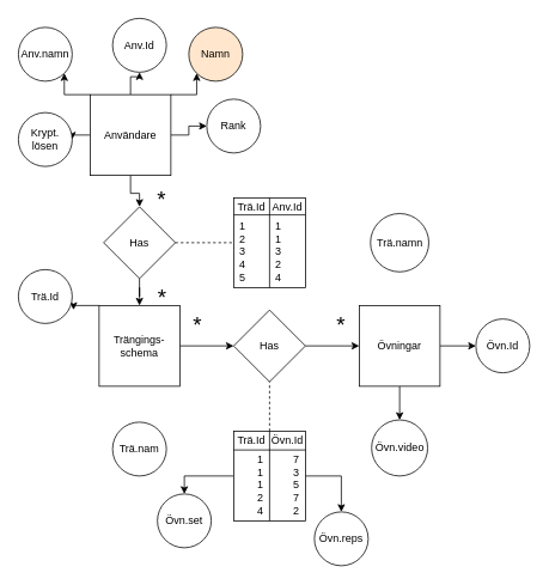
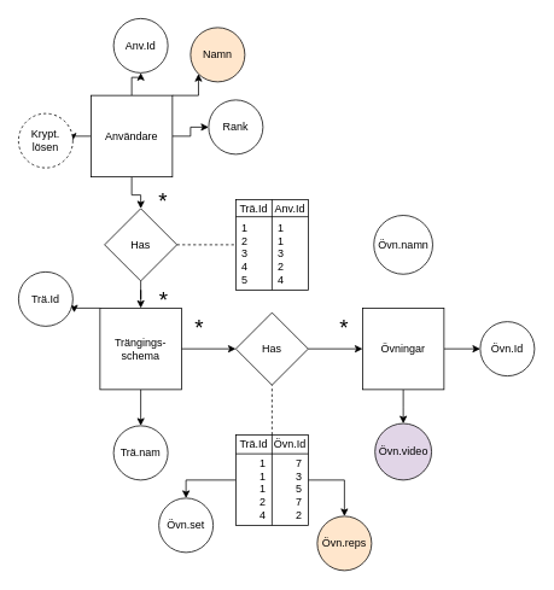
  <mxCell id="0" />
  <mxCell id="1" parent="0" />
  <mxCell id="2" style="edgeStyle=orthogonalEdgeStyle;rounded=0;orthogonalLoop=1;jettySize=auto;html=1;entryX=0.5;entryY=0;entryDx=0;entryDy=0;" parent="1" source="8" target="18" edge="1"><mxGeometry relative="1" as="geometry" /></mxCell>
  <mxCell id="3" style="edgeStyle=orthogonalEdgeStyle;rounded=0;orthogonalLoop=1;jettySize=auto;html=1;exitX=1;exitY=0;exitDx=0;exitDy=0;entryX=0;entryY=1;entryDx=0;entryDy=0;" parent="1" source="8" target="12" edge="1"><mxGeometry relative="1" as="geometry" /></mxCell>
  <mxCell id="4" value="" style="edgeStyle=orthogonalEdgeStyle;rounded=0;orthogonalLoop=1;jettySize=auto;html=1;" parent="1" source="8" target="9" edge="1"><mxGeometry relative="1" as="geometry" /></mxCell>
- <mxCell id="5" style="edgeStyle=orthogonalEdgeStyle;rounded=0;orthogonalLoop=1;jettySize=auto;html=1;exitX=0;exitY=0;exitDx=0;exitDy=0;entryX=1;entryY=1;entryDx=0;entryDy=0;" parent="1" source="8" target="10" edge="1"><mxGeometry relative="1" as="geometry" /></mxCell>
  <mxCell id="6" value="" style="edgeStyle=orthogonalEdgeStyle;rounded=0;orthogonalLoop=1;jettySize=auto;html=1;" parent="1" source="8" target="11" edge="1"><mxGeometry relative="1" as="geometry" /></mxCell>
  <mxCell id="7" style="edgeStyle=orthogonalEdgeStyle;rounded=0;orthogonalLoop=1;jettySize=auto;html=1;" edge="1" parent="1" source="8" target="44"><mxGeometry relative="1" as="geometry" /></mxCell>
  <mxCell id="8" value="Användare" style="rounded=0;whiteSpace=wrap;html=1;" parent="1" vertex="1"><mxGeometry x="100" y="105" width="90" height="90" as="geometry" /></mxCell>
  <mxCell id="9" value="Anv.Id" style="ellipse;whiteSpace=wrap;html=1;aspect=fixed;" parent="1" vertex="1"><mxGeometry x="125" y="20" width="60" height="60" as="geometry" /></mxCell>
- <mxCell id="10" value="Anv.namn" style="ellipse;whiteSpace=wrap;html=1;aspect=fixed;" parent="1" vertex="1"><mxGeometry x="20" y="30" width="60" height="60" as="geometry" /></mxCell>
- <mxCell id="11" value="Krypt.&lt;br&gt;lösen" style="ellipse;whiteSpace=wrap;html=1;aspect=fixed;" parent="1" vertex="1"><mxGeometry x="20" y="125" width="60" height="60" as="geometry" /></mxCell>
+ <mxCell id="11" value="Krypt.&lt;br&gt;lösen" style="ellipse;whiteSpace=wrap;html=1;aspect=fixed;dashed=1;" parent="1" vertex="1"><mxGeometry x="20" y="125" width="60" height="60" as="geometry" /></mxCell>
  <mxCell id="12" value="Namn" style="ellipse;whiteSpace=wrap;html=1;aspect=fixed;fillColor=#ffe6cc;" parent="1" vertex="1"><mxGeometry x="210" y="30" width="60" height="60" as="geometry" /></mxCell>
  <mxCell id="13" value="" style="edgeStyle=orthogonalEdgeStyle;rounded=0;orthogonalLoop=1;jettySize=auto;html=1;" parent="1" source="16" target="23" edge="1"><mxGeometry relative="1" as="geometry" /></mxCell>
  <mxCell id="14" style="edgeStyle=orthogonalEdgeStyle;rounded=0;orthogonalLoop=1;jettySize=auto;html=1;exitX=0;exitY=0;exitDx=0;exitDy=0;entryX=1.025;entryY=0.748;entryDx=0;entryDy=0;entryPerimeter=0;" parent="1" source="16" target="25" edge="1"><mxGeometry relative="1" as="geometry" /></mxCell>
+ <mxCell id="15" style="edgeStyle=orthogonalEdgeStyle;rounded=0;orthogonalLoop=1;jettySize=auto;html=1;entryX=0.5;entryY=0;entryDx=0;entryDy=0;" edge="1" parent="1" source="16" target="46"><mxGeometry relative="1" as="geometry" /></mxCell>
  <mxCell id="16" value="Trängings-&lt;br&gt;schema" style="whiteSpace=wrap;html=1;aspect=fixed;direction=east;" parent="1" vertex="1"><mxGeometry x="110" y="340" width="90" height="90" as="geometry" /></mxCell>
  <mxCell id="17" value="" style="edgeStyle=orthogonalEdgeStyle;rounded=0;orthogonalLoop=1;jettySize=auto;html=1;" parent="1" source="18" target="16" edge="1"><mxGeometry relative="1" as="geometry" /></mxCell>
  <mxCell id="18" value="Has" style="rhombus;whiteSpace=wrap;html=1;" parent="1" vertex="1"><mxGeometry x="115" y="230" width="80" height="80" as="geometry" /></mxCell>
  <mxCell id="19" value="" style="edgeStyle=orthogonalEdgeStyle;rounded=0;orthogonalLoop=1;jettySize=auto;html=1;" parent="1" source="21" target="43" edge="1"><mxGeometry relative="1" as="geometry" /></mxCell>
  <mxCell id="20" style="edgeStyle=orthogonalEdgeStyle;rounded=0;orthogonalLoop=1;jettySize=auto;html=1;" edge="1" parent="1" source="21" target="49"><mxGeometry relative="1" as="geometry" /></mxCell>
  <mxCell id="21" value="Övningar" style="whiteSpace=wrap;html=1;aspect=fixed;" parent="1" vertex="1"><mxGeometry x="400" y="340" width="90" height="90" as="geometry" /></mxCell>
  <mxCell id="22" value="" style="edgeStyle=orthogonalEdgeStyle;rounded=0;orthogonalLoop=1;jettySize=auto;html=1;" parent="1" source="23" target="21" edge="1"><mxGeometry relative="1" as="geometry" /></mxCell>
  <mxCell id="23" value="Has" style="rhombus;whiteSpace=wrap;html=1;" parent="1" vertex="1"><mxGeometry x="260" y="345" width="80" height="80" as="geometry" /></mxCell>
  <mxCell id="24" value="" style="endArrow=none;dashed=1;html=1;" parent="1" edge="1"><mxGeometry width="50" height="50" relative="1" as="geometry"><mxPoint x="195" y="270" as="sourcePoint" /><mxPoint x="260" y="270" as="targetPoint" /></mxGeometry></mxCell>
  <mxCell id="25" value="Trä.Id" style="ellipse;whiteSpace=wrap;html=1;aspect=fixed;" parent="1" vertex="1"><mxGeometry x="20" y="300" width="60" height="60" as="geometry" /></mxCell>
  <mxCell id="26" value="" style="shape=internalStorage;whiteSpace=wrap;html=1;backgroundOutline=1;dx=40;dy=19;" parent="1" vertex="1"><mxGeometry x="260" y="220" width="80" height="100" as="geometry" /></mxCell>
  <mxCell id="27" value="Trä.Id" style="text;html=1;strokeColor=none;fillColor=none;align=center;verticalAlign=middle;whiteSpace=wrap;rounded=0;" parent="1" vertex="1"><mxGeometry x="260" y="220" width="40" height="20" as="geometry" /></mxCell>
  <mxCell id="28" value="1&lt;br&gt;2&lt;br&gt;3&lt;br&gt;4&lt;br&gt;5" style="text;html=1;strokeColor=none;fillColor=none;align=center;verticalAlign=middle;whiteSpace=wrap;rounded=0;" parent="1" vertex="1"><mxGeometry x="250" y="270" width="40" height="20" as="geometry" /></mxCell>
  <mxCell id="29" value="Anv.Id" style="text;html=1;strokeColor=none;fillColor=none;align=center;verticalAlign=middle;whiteSpace=wrap;rounded=0;" parent="1" vertex="1"><mxGeometry x="300" y="220" width="40" height="20" as="geometry" /></mxCell>
  <mxCell id="30" value="1&lt;br&gt;1&lt;br&gt;3&lt;br&gt;2&lt;br&gt;4" style="text;html=1;strokeColor=none;fillColor=none;align=center;verticalAlign=middle;whiteSpace=wrap;rounded=0;" parent="1" vertex="1"><mxGeometry x="290" y="270" width="40" height="20" as="geometry" /></mxCell>
  <mxCell id="31" value="&lt;font style=&quot;font-size: 25px&quot;&gt;*&lt;/font&gt;" style="text;html=1;strokeColor=none;fillColor=none;align=center;verticalAlign=middle;whiteSpace=wrap;rounded=0;" parent="1" vertex="1"><mxGeometry x="160" y="210" width="40" height="20" as="geometry" /></mxCell>
  <mxCell id="32" value="&lt;font style=&quot;font-size: 25px&quot;&gt;*&lt;/font&gt;" style="text;html=1;align=center;verticalAlign=middle;resizable=0;points=[];autosize=1;" parent="1" vertex="1"><mxGeometry x="165" y="320" width="30" height="20" as="geometry" /></mxCell>
  <mxCell id="33" value="&lt;font style=&quot;font-size: 25px&quot;&gt;*&lt;/font&gt;" style="text;html=1;strokeColor=none;fillColor=none;align=center;verticalAlign=middle;whiteSpace=wrap;rounded=0;" parent="1" vertex="1"><mxGeometry x="200" y="350" width="40" height="20" as="geometry" /></mxCell>
  <mxCell id="34" value="&lt;font style=&quot;font-size: 25px&quot;&gt;*&lt;/font&gt;" style="text;html=1;strokeColor=none;fillColor=none;align=center;verticalAlign=middle;whiteSpace=wrap;rounded=0;" parent="1" vertex="1"><mxGeometry x="360" y="350" width="40" height="20" as="geometry" /></mxCell>
  <mxCell id="35" value="" style="endArrow=none;dashed=1;html=1;entryX=0.5;entryY=1;entryDx=0;entryDy=0;" parent="1" target="23" edge="1"><mxGeometry width="50" height="50" relative="1" as="geometry"><mxPoint x="300" y="480" as="sourcePoint" /><mxPoint x="70" y="450" as="targetPoint" /></mxGeometry></mxCell>
  <mxCell id="36" style="edgeStyle=orthogonalEdgeStyle;rounded=0;orthogonalLoop=1;jettySize=auto;html=1;entryX=0.5;entryY=0;entryDx=0;entryDy=0;" edge="1" parent="1" source="38" target="47"><mxGeometry relative="1" as="geometry" /></mxCell>
  <mxCell id="37" style="edgeStyle=orthogonalEdgeStyle;rounded=0;orthogonalLoop=1;jettySize=auto;html=1;entryX=0.5;entryY=0;entryDx=0;entryDy=0;" edge="1" parent="1" source="38" target="48"><mxGeometry relative="1" as="geometry" /></mxCell>
  <mxCell id="38" value="" style="shape=internalStorage;whiteSpace=wrap;html=1;backgroundOutline=1;dx=40;dy=21;" parent="1" vertex="1"><mxGeometry x="260" y="480" width="80" height="100" as="geometry" /></mxCell>
  <mxCell id="39" value="Trä.Id" style="text;html=1;strokeColor=none;fillColor=none;align=center;verticalAlign=middle;whiteSpace=wrap;rounded=0;" parent="1" vertex="1"><mxGeometry x="260" y="480" width="40" height="20" as="geometry" /></mxCell>
  <mxCell id="40" value="Övn.Id" style="text;html=1;strokeColor=none;fillColor=none;align=center;verticalAlign=middle;whiteSpace=wrap;rounded=0;" parent="1" vertex="1"><mxGeometry x="300" y="480" width="40" height="20" as="geometry" /></mxCell>
  <mxCell id="41" value="1&lt;br&gt;1&lt;br&gt;1&lt;br&gt;2&lt;br&gt;4" style="text;html=1;strokeColor=none;fillColor=none;align=center;verticalAlign=middle;whiteSpace=wrap;rounded=0;" parent="1" vertex="1"><mxGeometry x="270" y="530" width="40" height="20" as="geometry" /></mxCell>
  <mxCell id="42" value="7&lt;br&gt;3&lt;br&gt;5&lt;br&gt;7&lt;br&gt;2" style="text;html=1;strokeColor=none;fillColor=none;align=center;verticalAlign=middle;whiteSpace=wrap;rounded=0;" parent="1" vertex="1"><mxGeometry x="310" y="530" width="40" height="20" as="geometry" /></mxCell>
  <mxCell id="43" value="Övn.Id" style="ellipse;whiteSpace=wrap;html=1;aspect=fixed;" parent="1" vertex="1"><mxGeometry x="530" y="355" width="60" height="60" as="geometry" /></mxCell>
  <mxCell id="44" value="Rank" style="ellipse;whiteSpace=wrap;html=1;aspect=fixed;rotation=0;" vertex="1" parent="1"><mxGeometry x="230" y="110" width="60" height="60" as="geometry" /></mxCell>
- <mxCell id="45" value="Trä.namn" style="ellipse;whiteSpace=wrap;html=1;aspect=fixed;" vertex="1" parent="1"><mxGeometry x="412.5" y="237.5" width="65" height="65" as="geometry" /></mxCell>
+ <mxCell id="45" value="Övn.namn" style="ellipse;whiteSpace=wrap;html=1;aspect=fixed;" vertex="1" parent="1"><mxGeometry x="412.5" y="237.5" width="65" height="65" as="geometry" /></mxCell>
  <mxCell id="46" value="Trä.nam" style="ellipse;whiteSpace=wrap;html=1;aspect=fixed;" vertex="1" parent="1"><mxGeometry x="125" y="470" width="60" height="60" as="geometry" /></mxCell>
- <mxCell id="47" value="Övn.reps" style="ellipse;whiteSpace=wrap;html=1;aspect=fixed;" vertex="1" parent="1"><mxGeometry x="350" y="570" width="60" height="60" as="geometry" /></mxCell>
+ <mxCell id="47" value="Övn.reps" style="ellipse;whiteSpace=wrap;html=1;aspect=fixed;fillColor=#ffe6cc;" vertex="1" parent="1"><mxGeometry x="350" y="570" width="60" height="60" as="geometry" /></mxCell>
  <mxCell id="48" value="Övn.set" style="ellipse;whiteSpace=wrap;html=1;aspect=fixed;" vertex="1" parent="1"><mxGeometry x="175" y="550" width="60" height="60" as="geometry" /></mxCell>
- <mxCell id="49" value="Övn.video" style="ellipse;whiteSpace=wrap;html=1;aspect=fixed;" vertex="1" parent="1"><mxGeometry x="413.75" y="467.5" width="62.5" height="62.5" as="geometry" /></mxCell>
+ <mxCell id="49" value="Övn.video" style="ellipse;whiteSpace=wrap;html=1;aspect=fixed;fillColor=#e1d5e7;" vertex="1" parent="1"><mxGeometry x="413.75" y="467.5" width="62.5" height="62.5" as="geometry" /></mxCell>
